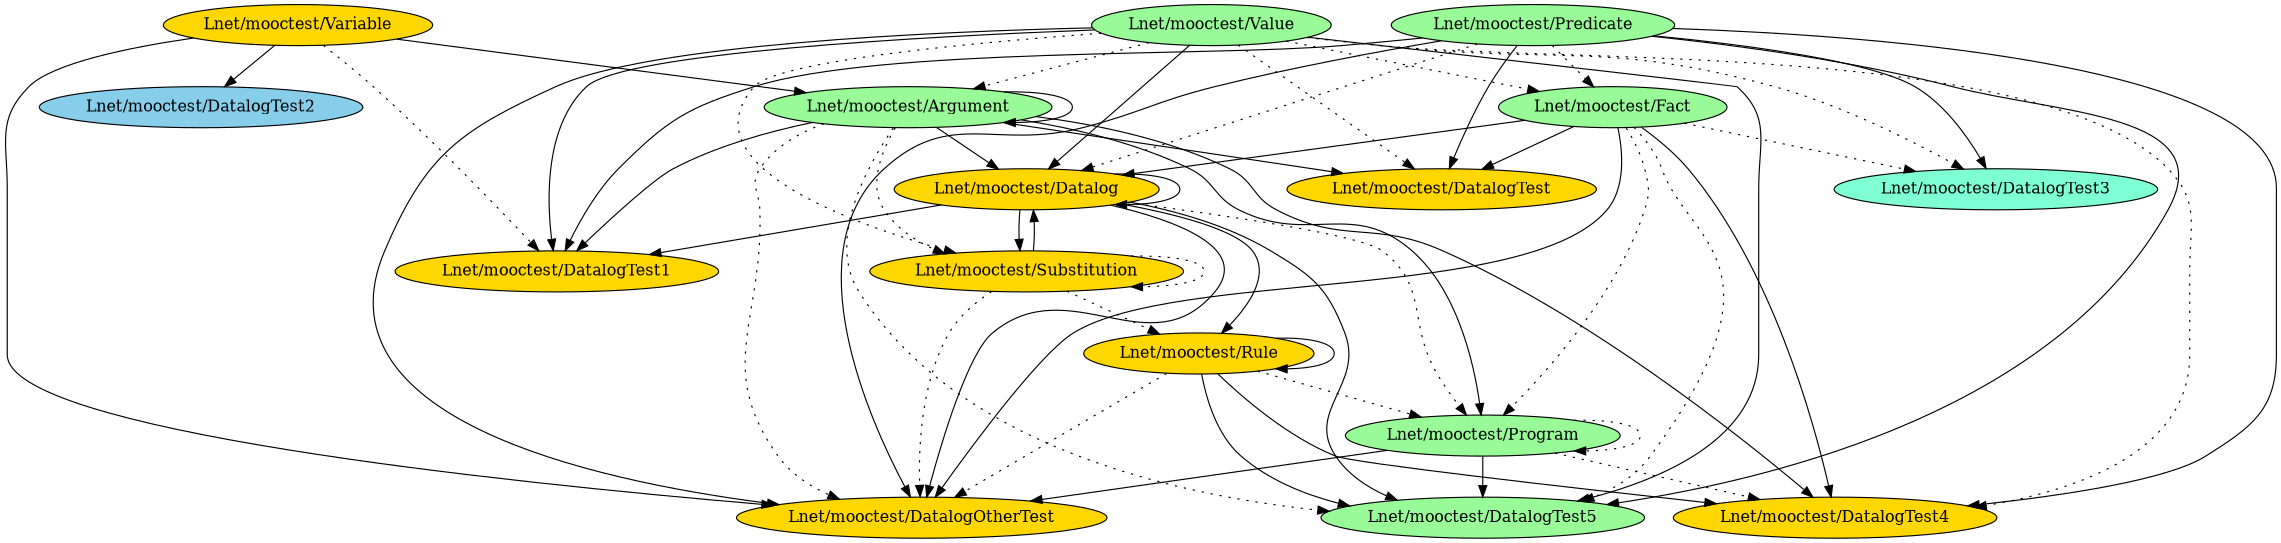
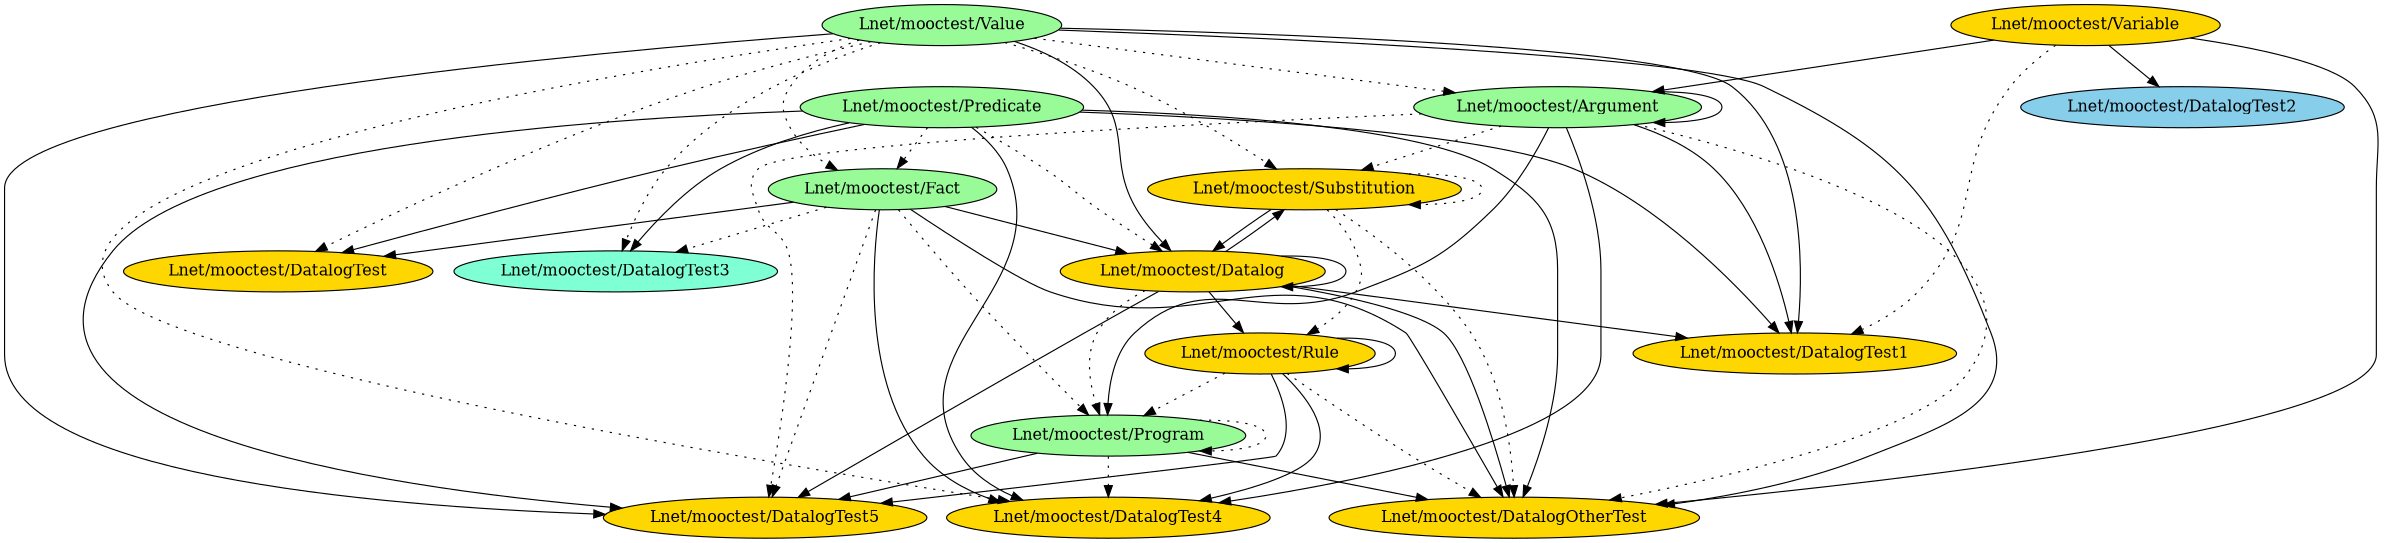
  digraph {
    fontname="DejaVu Serif"
    node [fillcolor=gold fontname="DejaVu Serif" style=filled]
    edge [fontname="DejaVu Serif" style=solid]
    "Lnet/mooctest/Variable"
    "Lnet/mooctest/DatalogTest1"
    "Lnet/mooctest/DatalogTest2" [fillcolor=skyblue]
    "Lnet/mooctest/DatalogOtherTest"
    "Lnet/mooctest/Argument" [fillcolor=palegreen]
    "Lnet/mooctest/Program" [fillcolor=palegreen]
-   "Lnet/mooctest/DatalogTest5" [fillcolor=palegreen]
+   "Lnet/mooctest/DatalogTest5"
    "Lnet/mooctest/DatalogTest4"
    "Lnet/mooctest/Datalog"
    "Lnet/mooctest/Substitution"
    "Lnet/mooctest/DatalogTest"
    "Lnet/mooctest/Rule"
    "Lnet/mooctest/Predicate" [fillcolor=palegreen]
    "Lnet/mooctest/Fact" [fillcolor=palegreen]
    "Lnet/mooctest/DatalogTest3" [fillcolor=aquamarine]
    "Lnet/mooctest/Value" [fillcolor=palegreen]
    "Lnet/mooctest/Variable" -> "Lnet/mooctest/DatalogTest1" [style=dotted]
    "Lnet/mooctest/Variable" -> "Lnet/mooctest/DatalogTest2"
    "Lnet/mooctest/Variable" -> "Lnet/mooctest/DatalogOtherTest"
    "Lnet/mooctest/Variable" -> "Lnet/mooctest/Argument"
    "Lnet/mooctest/Argument" -> "Lnet/mooctest/DatalogTest1"
    "Lnet/mooctest/Argument" -> "Lnet/mooctest/DatalogOtherTest" [style=dotted]
    "Lnet/mooctest/Argument" -> "Lnet/mooctest/Argument"
    "Lnet/mooctest/Argument" -> "Lnet/mooctest/Program"
    "Lnet/mooctest/Argument" -> "Lnet/mooctest/DatalogTest5" [style=dotted]
    "Lnet/mooctest/Argument" -> "Lnet/mooctest/DatalogTest4"
-   "Lnet/mooctest/Argument" -> "Lnet/mooctest/Datalog"
    "Lnet/mooctest/Argument" -> "Lnet/mooctest/Substitution" [style=dotted]
-   "Lnet/mooctest/Argument" -> "Lnet/mooctest/DatalogTest"
    "Lnet/mooctest/Program" -> "Lnet/mooctest/DatalogOtherTest"
    "Lnet/mooctest/Program" -> "Lnet/mooctest/Program" [style=dotted]
    "Lnet/mooctest/Program" -> "Lnet/mooctest/DatalogTest5"
    "Lnet/mooctest/Program" -> "Lnet/mooctest/DatalogTest4" [style=dotted]
    "Lnet/mooctest/Datalog" -> "Lnet/mooctest/DatalogTest1"
    "Lnet/mooctest/Datalog" -> "Lnet/mooctest/DatalogOtherTest"
    "Lnet/mooctest/Datalog" -> "Lnet/mooctest/Program" [style=dotted]
    "Lnet/mooctest/Datalog" -> "Lnet/mooctest/DatalogTest5"
    "Lnet/mooctest/Datalog" -> "Lnet/mooctest/Datalog"
    "Lnet/mooctest/Datalog" -> "Lnet/mooctest/Substitution"
    "Lnet/mooctest/Datalog" -> "Lnet/mooctest/Rule"
    "Lnet/mooctest/Substitution" -> "Lnet/mooctest/DatalogOtherTest" [style=dotted]
    "Lnet/mooctest/Substitution" -> "Lnet/mooctest/Datalog"
    "Lnet/mooctest/Substitution" -> "Lnet/mooctest/Substitution" [style=dotted]
    "Lnet/mooctest/Substitution" -> "Lnet/mooctest/Rule" [style=dotted]
    "Lnet/mooctest/Rule" -> "Lnet/mooctest/DatalogOtherTest" [style=dotted]
    "Lnet/mooctest/Rule" -> "Lnet/mooctest/Program" [style=dotted]
    "Lnet/mooctest/Rule" -> "Lnet/mooctest/DatalogTest5"
    "Lnet/mooctest/Rule" -> "Lnet/mooctest/DatalogTest4"
    "Lnet/mooctest/Rule" -> "Lnet/mooctest/Rule"
    "Lnet/mooctest/Predicate" -> "Lnet/mooctest/DatalogTest1"
    "Lnet/mooctest/Predicate" -> "Lnet/mooctest/DatalogOtherTest"
    "Lnet/mooctest/Predicate" -> "Lnet/mooctest/DatalogTest5"
    "Lnet/mooctest/Predicate" -> "Lnet/mooctest/DatalogTest4"
    "Lnet/mooctest/Predicate" -> "Lnet/mooctest/Datalog" [style=dotted]
    "Lnet/mooctest/Predicate" -> "Lnet/mooctest/DatalogTest"
    "Lnet/mooctest/Predicate" -> "Lnet/mooctest/Fact" [style=dotted]
    "Lnet/mooctest/Predicate" -> "Lnet/mooctest/DatalogTest3"
    "Lnet/mooctest/Fact" -> "Lnet/mooctest/DatalogOtherTest"
    "Lnet/mooctest/Fact" -> "Lnet/mooctest/Program" [style=dotted]
    "Lnet/mooctest/Fact" -> "Lnet/mooctest/DatalogTest5" [style=dotted]
    "Lnet/mooctest/Fact" -> "Lnet/mooctest/DatalogTest4"
    "Lnet/mooctest/Fact" -> "Lnet/mooctest/Datalog"
    "Lnet/mooctest/Fact" -> "Lnet/mooctest/DatalogTest"
    "Lnet/mooctest/Fact" -> "Lnet/mooctest/DatalogTest3" [style=dotted]
    "Lnet/mooctest/Value" -> "Lnet/mooctest/DatalogTest1"
    "Lnet/mooctest/Value" -> "Lnet/mooctest/DatalogOtherTest"
    "Lnet/mooctest/Value" -> "Lnet/mooctest/Argument" [style=dotted]
    "Lnet/mooctest/Value" -> "Lnet/mooctest/DatalogTest5"
    "Lnet/mooctest/Value" -> "Lnet/mooctest/DatalogTest4" [style=dotted]
    "Lnet/mooctest/Value" -> "Lnet/mooctest/Datalog"
    "Lnet/mooctest/Value" -> "Lnet/mooctest/Substitution" [style=dotted]
    "Lnet/mooctest/Value" -> "Lnet/mooctest/DatalogTest" [style=dotted]
    "Lnet/mooctest/Value" -> "Lnet/mooctest/Fact" [style=dotted]
    "Lnet/mooctest/Value" -> "Lnet/mooctest/DatalogTest3" [style=dotted]
  }
